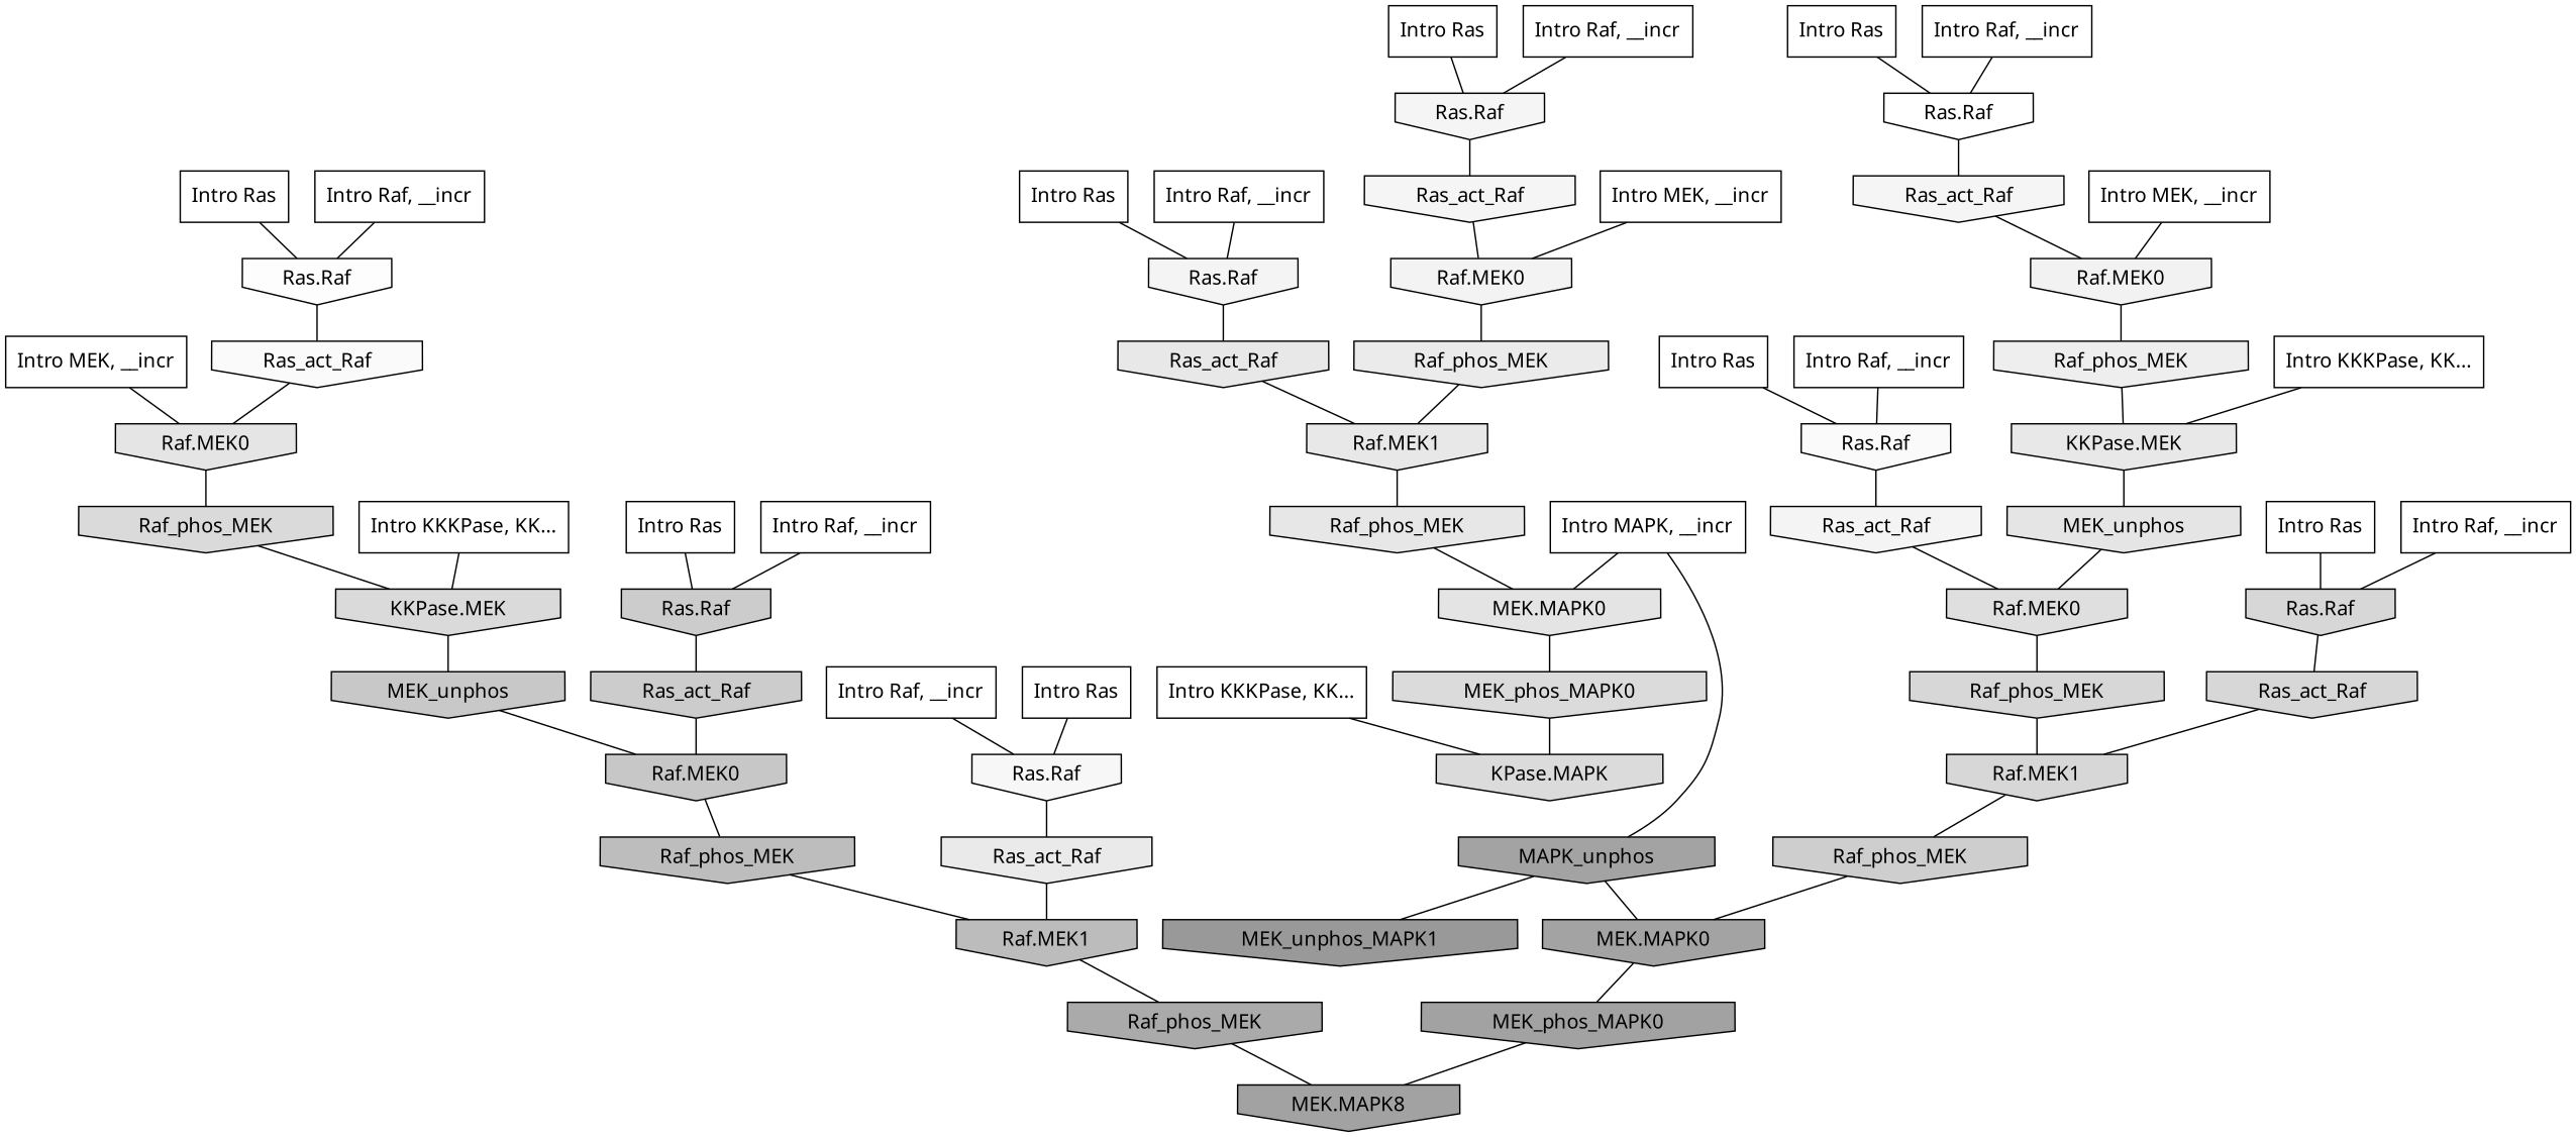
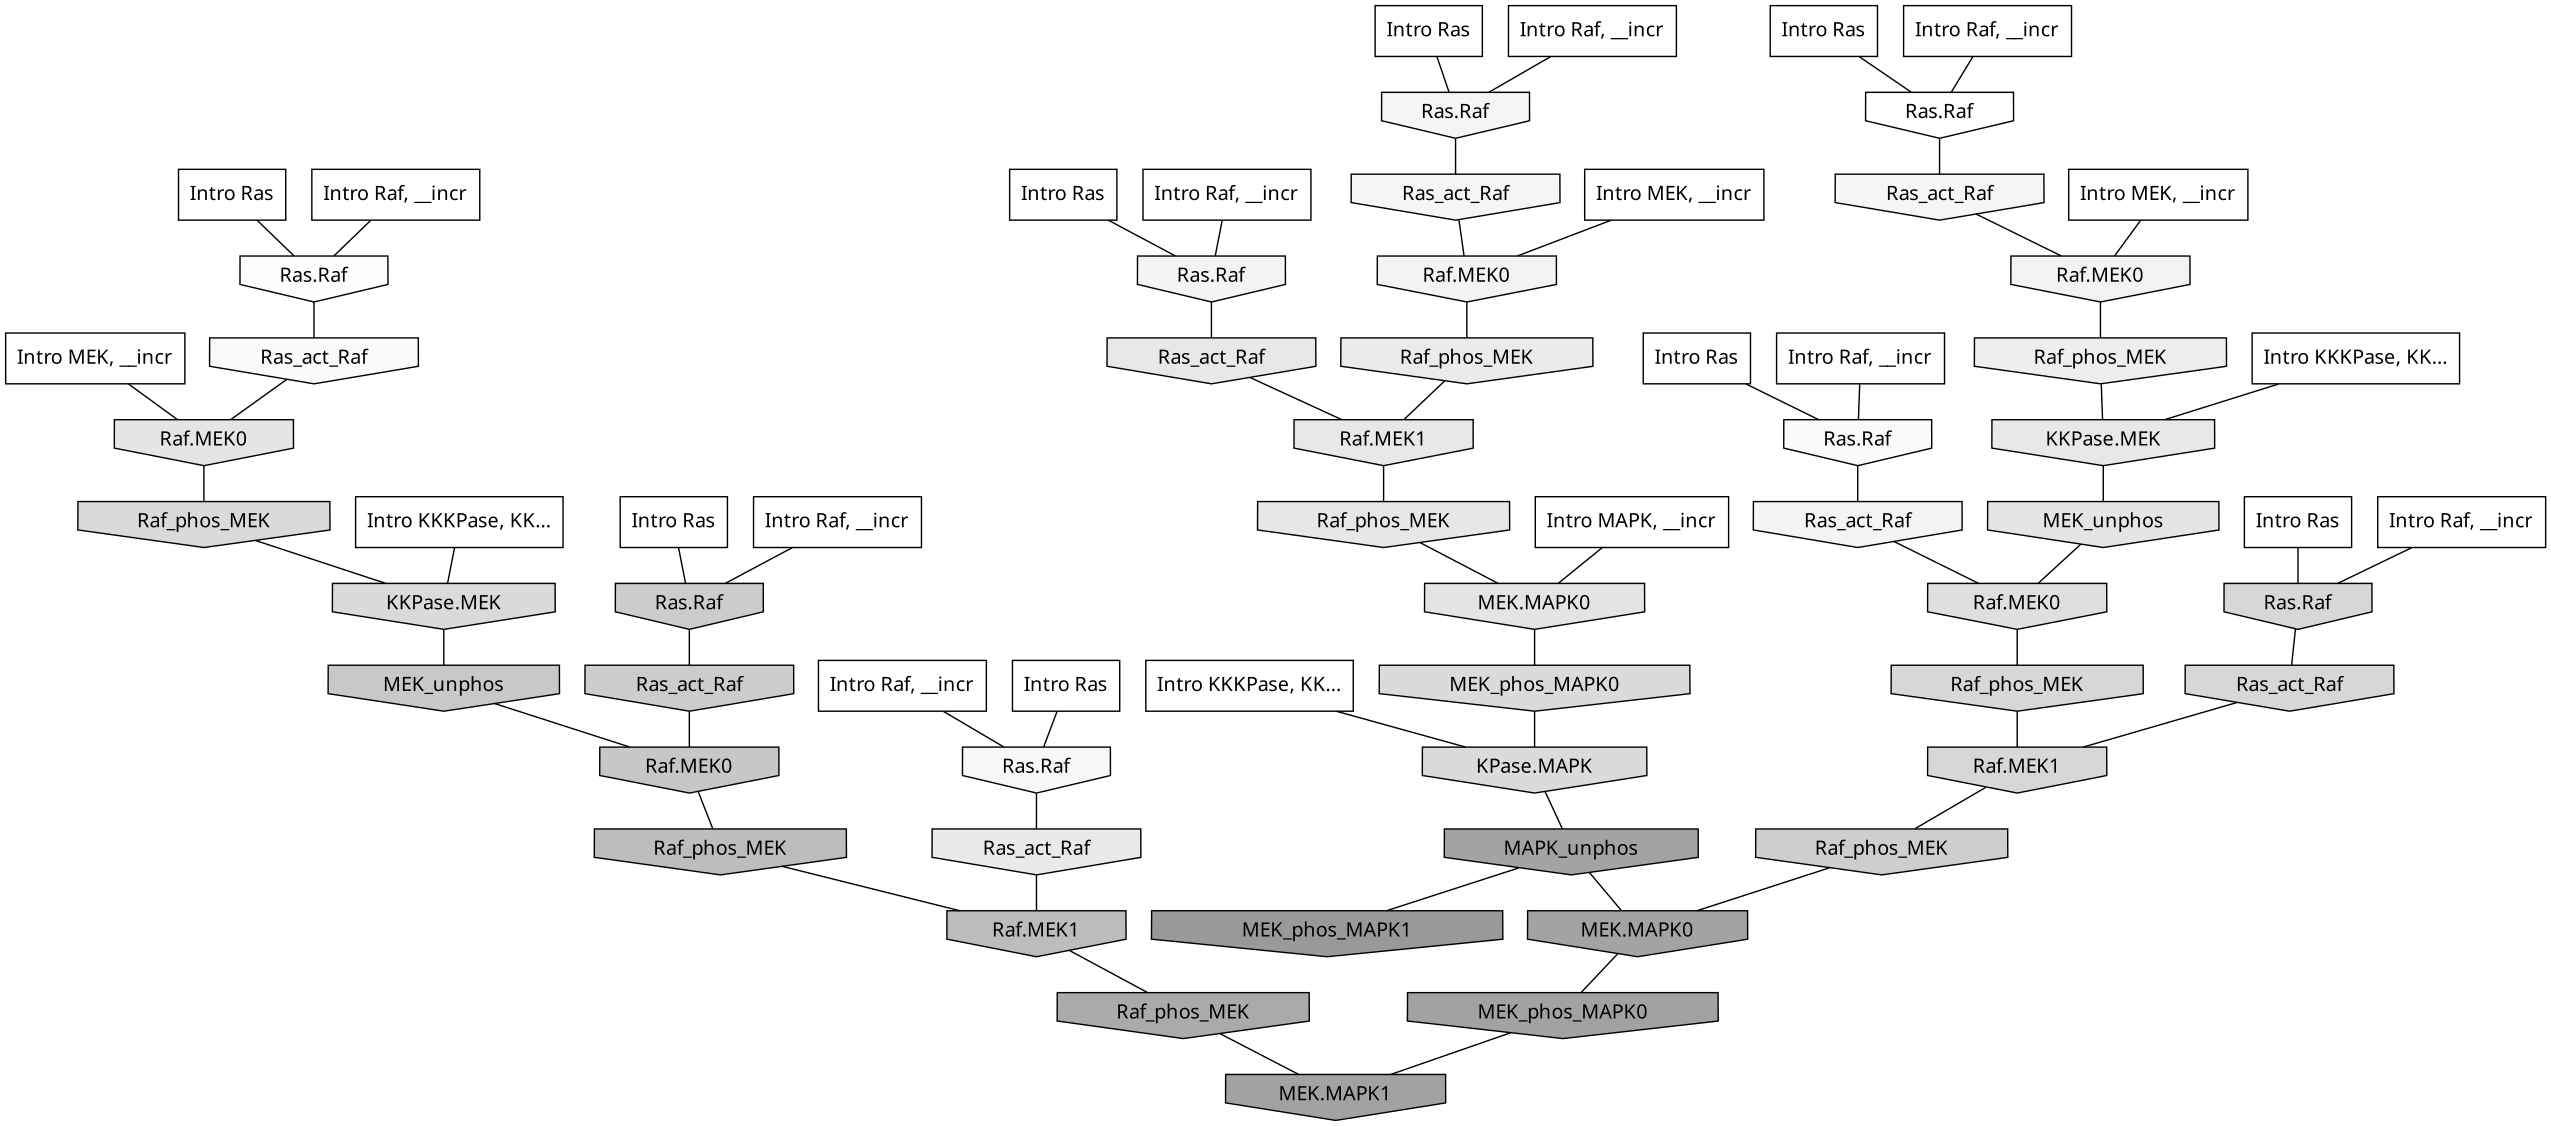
  digraph {
    rankdir=TB
    ranksep=0.30
    node [fillcolor="0.000 0.000 1.000" fontname="CMU Serif" shape=invhouse style=filled]
    edge [color="0.000 0.000 0.000" dir=none fontname="CMU Serif"]
    n1 [label="Intro Ras" shape=rectangle]
    n2 [fillcolor="0.000 0.000 0.958" label="Ras.Raf"]
    n3 [fillcolor="0.000 0.000 0.958" label=Ras_act_Raf]
    n4 [label="Intro Ras" shape=rectangle]
    n5 [fillcolor="0.000 0.000 0.843" label="Ras.Raf"]
    n6 [fillcolor="0.000 0.000 0.841" label=Ras_act_Raf]
    n7 [label="Intro Ras" shape=rectangle]
    n8 [fillcolor="0.000 0.000 0.968" label="Ras.Raf"]
    n9 [fillcolor="0.000 0.000 0.915" label=Ras_act_Raf]
    n10 [label="Intro Ras" shape=rectangle]
    n11 [fillcolor="0.000 0.000 0.992" label="Ras.Raf"]
    n12 [fillcolor="0.000 0.000 0.980" label=Ras_act_Raf]
    n13 [label="Intro Ras" shape=rectangle]
    n14 [label="Ras.Raf"]
    n15 [fillcolor="0.000 0.000 0.958" label=Ras_act_Raf]
    n16 [label="Intro Ras" shape=rectangle]
    n17 [fillcolor="0.000 0.000 0.977" label="Ras.Raf"]
    n18 [fillcolor="0.000 0.000 0.956" label=Ras_act_Raf]
    n19 [label="Intro Ras" shape=rectangle]
    n20 [fillcolor="0.000 0.000 0.957" label="Ras.Raf"]
    n21 [fillcolor="0.000 0.000 0.908" label=Ras_act_Raf]
    n22 [label="Intro Ras" shape=rectangle]
    n23 [fillcolor="0.000 0.000 0.800" label="Ras.Raf"]
    n24 [fillcolor="0.000 0.000 0.799" label=Ras_act_Raf]
    n25 [label="Intro Raf, __incr" shape=rectangle]
    n26 [label="Intro Raf, __incr" shape=rectangle]
    n27 [label="Intro Raf, __incr" shape=rectangle]
    n28 [label="Intro Raf, __incr" shape=rectangle]
    n29 [label="Intro Raf, __incr" shape=rectangle]
    n30 [label="Intro Raf, __incr" shape=rectangle]
    n31 [label="Intro Raf, __incr" shape=rectangle]
    n32 [label="Intro Raf, __incr" shape=rectangle]
    n33 [label="Intro MEK, __incr" shape=rectangle]
    n34 [fillcolor="0.000 0.000 0.953" label="Raf.MEK0"]
    n35 [fillcolor="0.000 0.000 0.921" label=Raf_phos_MEK]
    n36 [label="Intro MEK, __incr" shape=rectangle]
    n37 [fillcolor="0.000 0.000 0.949" label="Raf.MEK0"]
    n38 [fillcolor="0.000 0.000 0.930" label=Raf_phos_MEK]
    n39 [label="Intro MEK, __incr" shape=rectangle]
    n40 [fillcolor="0.000 0.000 0.898" label="Raf.MEK0"]
    n41 [fillcolor="0.000 0.000 0.854" label=Raf_phos_MEK]
    n42 [label="Intro MAPK, __incr" shape=rectangle]
    n43 [fillcolor="0.000 0.000 0.894" label="MEK.MAPK0"]
    n44 [fillcolor="0.000 0.000 0.856" label=MEK_phos_MAPK0]
    n45 [label="Intro KKKPase, KK..." shape=rectangle]
    n46 [fillcolor="0.000 0.000 0.853" label="KKPase.MEK"]
    n47 [fillcolor="0.000 0.000 0.785" label=MEK_unphos]
    n48 [label="Intro KKKPase, KK..." shape=rectangle]
    n49 [fillcolor="0.000 0.000 0.856" label="KPase.MAPK"]
    n50 [fillcolor="0.000 0.000 0.639" label=MAPK_unphos]
    n51 [label="Intro KKKPase, KK..." shape=rectangle]
    n52 [fillcolor="0.000 0.000 0.907" label="KKPase.MEK"]
    n53 [fillcolor="0.000 0.000 0.898" label=MEK_unphos]
    n54 [fillcolor="0.000 0.000 0.872" label="Raf.MEK0"]
    n55 [fillcolor="0.000 0.000 0.736" label="Raf.MEK1"]
    n56 [fillcolor="0.000 0.000 0.908" label="Raf.MEK1"]
    n57 [fillcolor="0.000 0.000 0.842" label=Raf_phos_MEK]
    n58 [fillcolor="0.000 0.000 0.904" label=Raf_phos_MEK]
    n59 [fillcolor="0.000 0.000 0.666" label=Raf_phos_MEK]
    n60 [fillcolor="0.000 0.000 0.841" label="Raf.MEK1"]
    n61 [fillcolor="0.000 0.000 0.639" label="MEK.MAPK0"]
-   n62 [fillcolor="0.000 0.000 0.600" label=MEK_unphos_MAPK1]
+   n62 [fillcolor="0.000 0.000 0.600" label=MEK_phos_MAPK1]
    n63 [fillcolor="0.000 0.000 0.778" label="Raf.MEK0"]
    n64 [fillcolor="0.000 0.000 0.805" label=Raf_phos_MEK]
    n65 [fillcolor="0.000 0.000 0.633" label=MEK_phos_MAPK0]
    n66 [fillcolor="0.000 0.000 0.740" label=Raf_phos_MEK]
-   n67 [fillcolor="0.000 0.000 0.633" label="MEK.MAPK8"]
+   n67 [fillcolor="0.000 0.000 0.633" label="MEK.MAPK1"]
    n1 -> n2
    n2 -> n3
    n3 -> n34
    n4 -> n5
    n5 -> n6
    n6 -> n60
    n7 -> n8
    n8 -> n9
    n9 -> n55
    n10 -> n11
    n11 -> n12
    n12 -> n40
    n13 -> n14
    n14 -> n15
    n15 -> n37
    n16 -> n17
    n17 -> n18
    n18 -> n54
    n19 -> n20
    n20 -> n21
    n21 -> n56
    n22 -> n23
    n23 -> n24
    n24 -> n63
    n25 -> n14
    n26 -> n20
    n27 -> n11
    n28 -> n23
    n29 -> n2
    n30 -> n17
    n31 -> n8
    n32 -> n5
    n33 -> n34
    n34 -> n35
    n35 -> n56
    n36 -> n37
    n37 -> n38
    n38 -> n52
    n39 -> n40
    n40 -> n41
    n41 -> n46
    n42 -> n43
    n43 -> n44
    n44 -> n49
    n45 -> n46
    n46 -> n47
    n47 -> n63
    n48 -> n49
-   n42 -> n50
+   n49 -> n50
    n50 -> n61
    n50 -> n62
    n51 -> n52
    n52 -> n53
    n53 -> n54
    n54 -> n57
    n55 -> n59
    n56 -> n58
    n57 -> n60
    n58 -> n43
    n59 -> n67
    n60 -> n64
    n61 -> n65
    n63 -> n66
    n64 -> n61
    n65 -> n67
    n66 -> n55
  }
